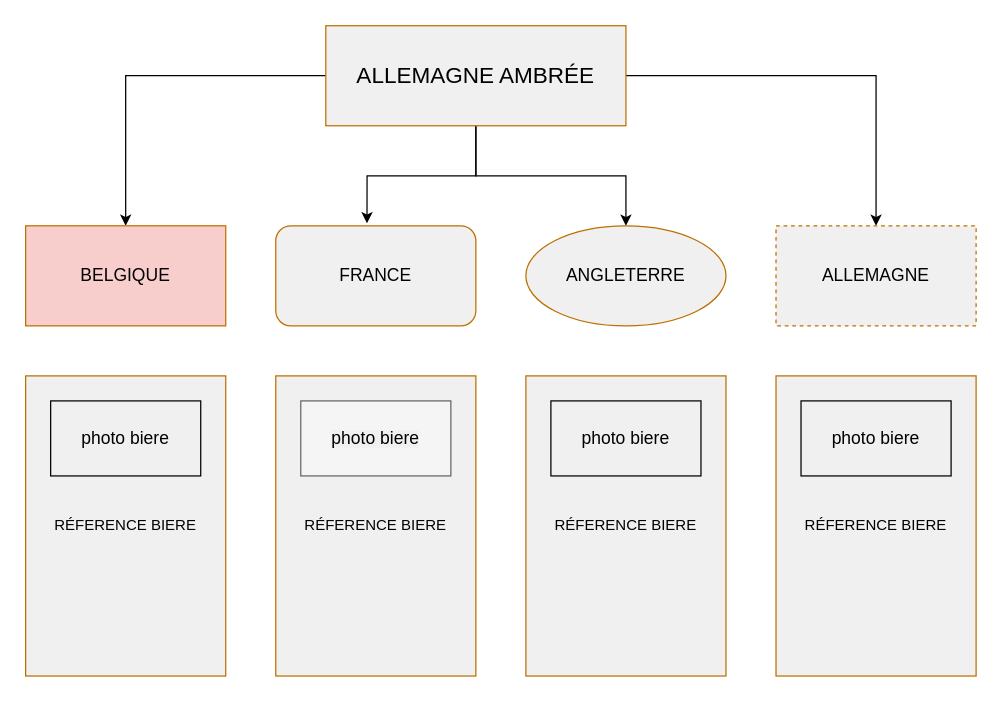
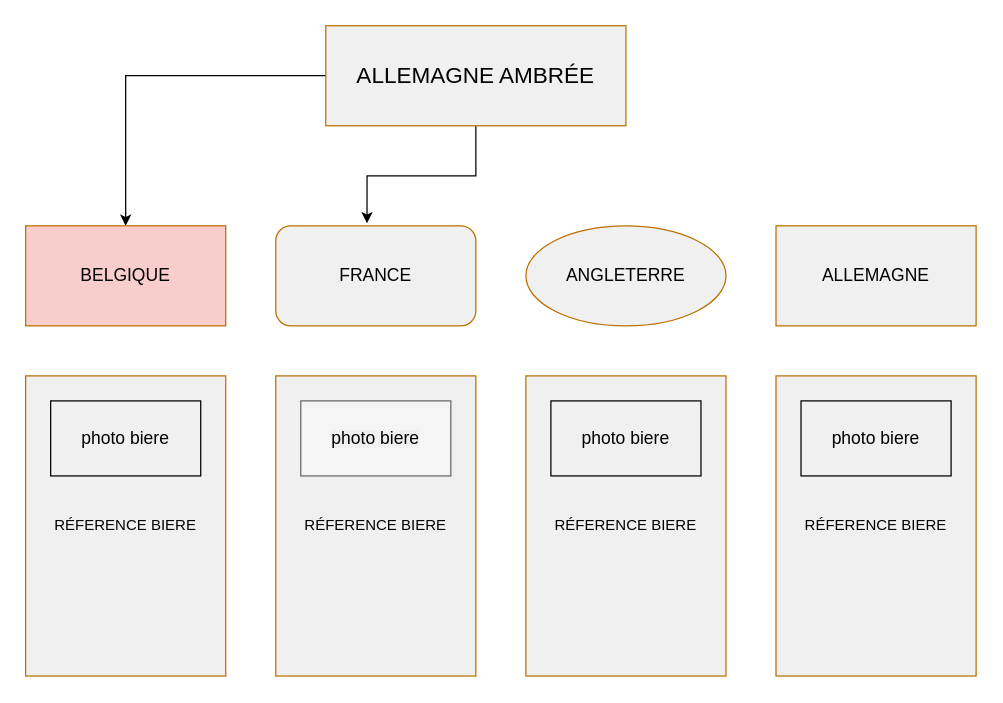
  <mxCell id="0" />
  <mxCell id="1" parent="0" />
  <mxCell id="2" style="edgeStyle=orthogonalEdgeStyle;rounded=0;orthogonalLoop=1;jettySize=auto;html=1;entryX=0.5;entryY=0;entryDx=0;entryDy=0;" parent="1" source="6" target="7" edge="1"><mxGeometry relative="1" as="geometry" /></mxCell>
  <mxCell id="3" style="edgeStyle=orthogonalEdgeStyle;rounded=0;orthogonalLoop=1;jettySize=auto;html=1;entryX=0.456;entryY=-0.025;entryDx=0;entryDy=0;entryPerimeter=0;" parent="1" source="6" target="8" edge="1"><mxGeometry relative="1" as="geometry" /></mxCell>
- <mxCell id="4" style="edgeStyle=orthogonalEdgeStyle;rounded=0;orthogonalLoop=1;jettySize=auto;html=1;entryX=0.5;entryY=0;entryDx=0;entryDy=0;" parent="1" source="6" target="9" edge="1"><mxGeometry relative="1" as="geometry" /></mxCell>
- <mxCell id="5" style="edgeStyle=orthogonalEdgeStyle;rounded=0;orthogonalLoop=1;jettySize=auto;html=1;entryX=0.5;entryY=0;entryDx=0;entryDy=0;" parent="1" source="6" target="10" edge="1"><mxGeometry relative="1" as="geometry" /></mxCell>
  <mxCell id="6" value="&lt;font style=&quot;font-size: 18px&quot; color=&quot;#000000&quot;&gt;ALLEMAGNE AMBRÉE&lt;/font&gt;" style="whiteSpace=wrap;html=1;strokeColor=#BD7000;fontColor=#ffffff;fillColor=#F0F0F0;" parent="1" vertex="1"><mxGeometry x="260" y="20" width="240" height="80" as="geometry" /></mxCell>
  <mxCell id="7" value="&lt;font color=&quot;#000000&quot; style=&quot;font-size: 14px&quot;&gt;BELGIQUE&lt;/font&gt;" style="whiteSpace=wrap;html=1;strokeColor=#BD7000;fontColor=#ffffff;fillColor=#f8cecc;" parent="1" vertex="1"><mxGeometry x="20" y="180" width="160" height="80" as="geometry" /></mxCell>
  <mxCell id="8" value="&lt;font color=&quot;#000000&quot; style=&quot;font-size: 14px&quot;&gt;FRANCE&lt;/font&gt;" style="whiteSpace=wrap;html=1;strokeColor=#BD7000;fontColor=#ffffff;fillColor=#F0F0F0;rounded=1;" parent="1" vertex="1"><mxGeometry x="220" y="180" width="160" height="80" as="geometry" /></mxCell>
  <mxCell id="9" value="&lt;font color=&quot;#000000&quot; style=&quot;font-size: 14px&quot;&gt;ANGLETERRE&lt;/font&gt;" style="ellipse;whiteSpace=wrap;html=1;strokeColor=#BD7000;fontColor=#ffffff;fillColor=#F0F0F0;" parent="1" vertex="1"><mxGeometry x="420" y="180" width="160" height="80" as="geometry" /></mxCell>
- <mxCell id="10" value="&lt;font color=&quot;#000000&quot; style=&quot;font-size: 14px&quot;&gt;ALLEMAGNE&lt;/font&gt;" style="whiteSpace=wrap;html=1;strokeColor=#BD7000;fontColor=#ffffff;fillColor=#F0F0F0;dashed=1;" parent="1" vertex="1"><mxGeometry x="620" y="180" width="160" height="80" as="geometry" /></mxCell>
+ <mxCell id="10" value="&lt;font color=&quot;#000000&quot; style=&quot;font-size: 14px&quot;&gt;ALLEMAGNE&lt;/font&gt;" style="whiteSpace=wrap;html=1;strokeColor=#BD7000;fontColor=#ffffff;fillColor=#F0F0F0;" parent="1" vertex="1"><mxGeometry x="620" y="180" width="160" height="80" as="geometry" /></mxCell>
  <mxCell id="11" value="&lt;font color=&quot;#000000&quot;&gt;RÉFERENCE BIERE&lt;/font&gt;" style="whiteSpace=wrap;html=1;strokeColor=#BD7000;fontColor=#ffffff;fillColor=#F0F0F0;" parent="1" vertex="1"><mxGeometry x="20" y="300" width="160" height="240" as="geometry" /></mxCell>
  <mxCell id="12" value="&lt;span&gt;&lt;font color=&quot;#000000&quot;&gt;RÉFERENCE BIERE&lt;/font&gt;&lt;/span&gt;" style="whiteSpace=wrap;html=1;strokeColor=#BD7000;fontColor=#ffffff;fillColor=#F0F0F0;" parent="1" vertex="1"><mxGeometry x="220" y="300" width="160" height="240" as="geometry" /></mxCell>
  <mxCell id="13" value="&lt;span&gt;&lt;font color=&quot;#000000&quot;&gt;RÉFERENCE BIERE&lt;/font&gt;&lt;/span&gt;" style="whiteSpace=wrap;html=1;strokeColor=#BD7000;fontColor=#ffffff;fillColor=#F0F0F0;" parent="1" vertex="1"><mxGeometry x="420" y="300" width="160" height="240" as="geometry" /></mxCell>
  <mxCell id="14" value="&lt;span&gt;&lt;font color=&quot;#000000&quot;&gt;RÉFERENCE BIERE&lt;/font&gt;&lt;/span&gt;" style="whiteSpace=wrap;html=1;strokeColor=#BD7000;fontColor=#ffffff;fillColor=#F0F0F0;" parent="1" vertex="1"><mxGeometry x="620" y="300" width="160" height="240" as="geometry" /></mxCell>
  <mxCell id="15" value="&lt;span style=&quot;color: rgb(0 , 0 , 0) ; font-size: 14px&quot;&gt;photo biere&lt;/span&gt;" style="whiteSpace=wrap;html=1;fillColor=#F0F0F0;" vertex="1" parent="1"><mxGeometry x="40" y="320" width="120" height="60" as="geometry" /></mxCell>
  <mxCell id="16" value="&lt;span style=&quot;background-color: rgb(240 , 240 , 240)&quot;&gt;&lt;span style=&quot;color: rgb(0 , 0 , 0) ; font-family: &amp;#34;helvetica&amp;#34; ; font-size: 14px ; font-style: normal ; font-weight: 400 ; letter-spacing: normal ; text-align: center ; text-indent: 0px ; text-transform: none ; word-spacing: 0px ; display: inline ; float: none&quot;&gt;photo&lt;/span&gt;&lt;span style=&quot;color: rgb(0 , 0 , 0) ; font-family: &amp;#34;helvetica&amp;#34; ; font-size: 14px ; font-style: normal ; font-weight: 400 ; letter-spacing: normal ; text-align: center ; text-indent: 0px ; text-transform: none ; word-spacing: 0px ; display: inline ; float: none&quot;&gt; &lt;/span&gt;&lt;span style=&quot;color: rgb(0 , 0 , 0) ; font-family: &amp;#34;helvetica&amp;#34; ; font-size: 14px ; font-style: normal ; font-weight: 400 ; letter-spacing: normal ; text-align: center ; text-indent: 0px ; text-transform: none ; word-spacing: 0px ; display: inline ; float: none&quot;&gt;biere&lt;/span&gt;&lt;/span&gt;" style="whiteSpace=wrap;html=1;fillColor=#f5f5f5;strokeColor=#666666;fontColor=#333333;" vertex="1" parent="1"><mxGeometry x="240" y="320" width="120" height="60" as="geometry" /></mxCell>
  <mxCell id="17" value="&lt;span style=&quot;color: rgb(0 , 0 , 0) ; font-family: &amp;#34;helvetica&amp;#34; ; font-size: 14px ; font-style: normal ; font-weight: 400 ; letter-spacing: normal ; text-align: center ; text-indent: 0px ; text-transform: none ; word-spacing: 0px ; display: inline ; float: none ; background-color: rgb(240 , 240 , 240)&quot;&gt;photo biere&lt;/span&gt;" style="whiteSpace=wrap;html=1;fillColor=#F0F0F0;" vertex="1" parent="1"><mxGeometry x="440" y="320" width="120" height="60" as="geometry" /></mxCell>
  <mxCell id="18" value="&lt;span style=&quot;color: rgb(0 , 0 , 0) ; font-family: &amp;#34;helvetica&amp;#34; ; font-size: 14px ; font-style: normal ; font-weight: 400 ; letter-spacing: normal ; text-align: center ; text-indent: 0px ; text-transform: none ; word-spacing: 0px ; display: inline ; float: none ; background-color: rgb(240 , 240 , 240)&quot;&gt;photo biere&lt;/span&gt;" style="whiteSpace=wrap;html=1;fillColor=#F0F0F0;" vertex="1" parent="1"><mxGeometry x="640" y="320" width="120" height="60" as="geometry" /></mxCell>
